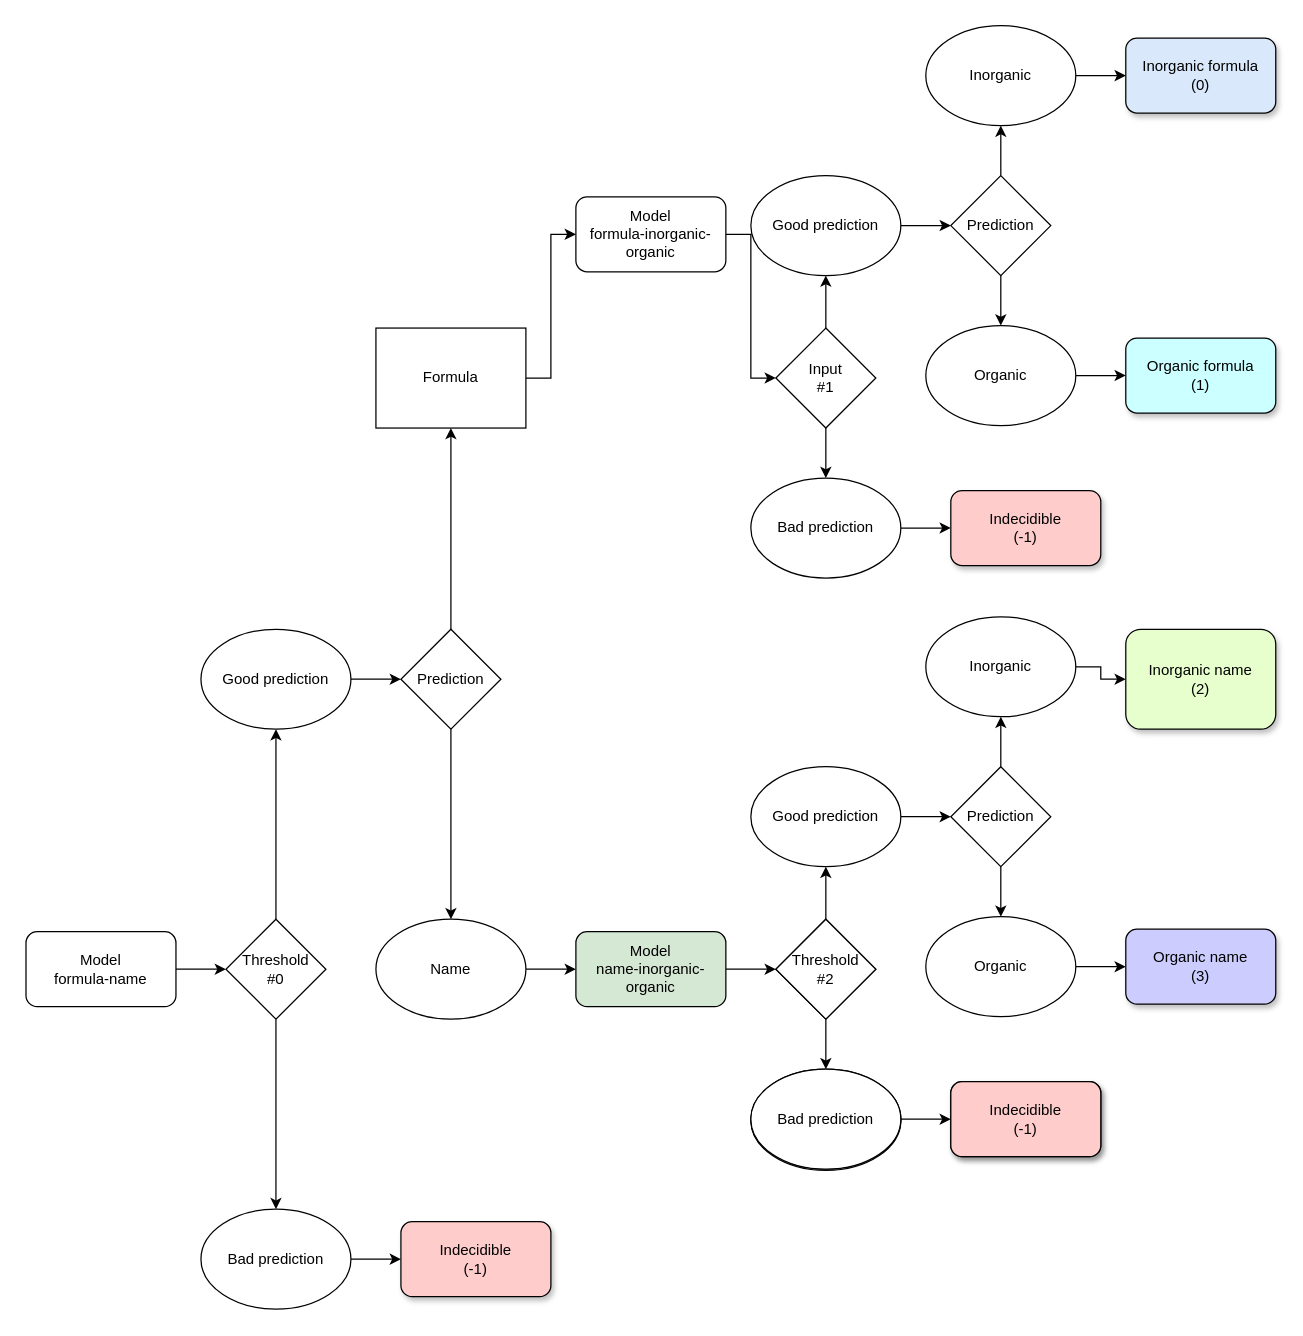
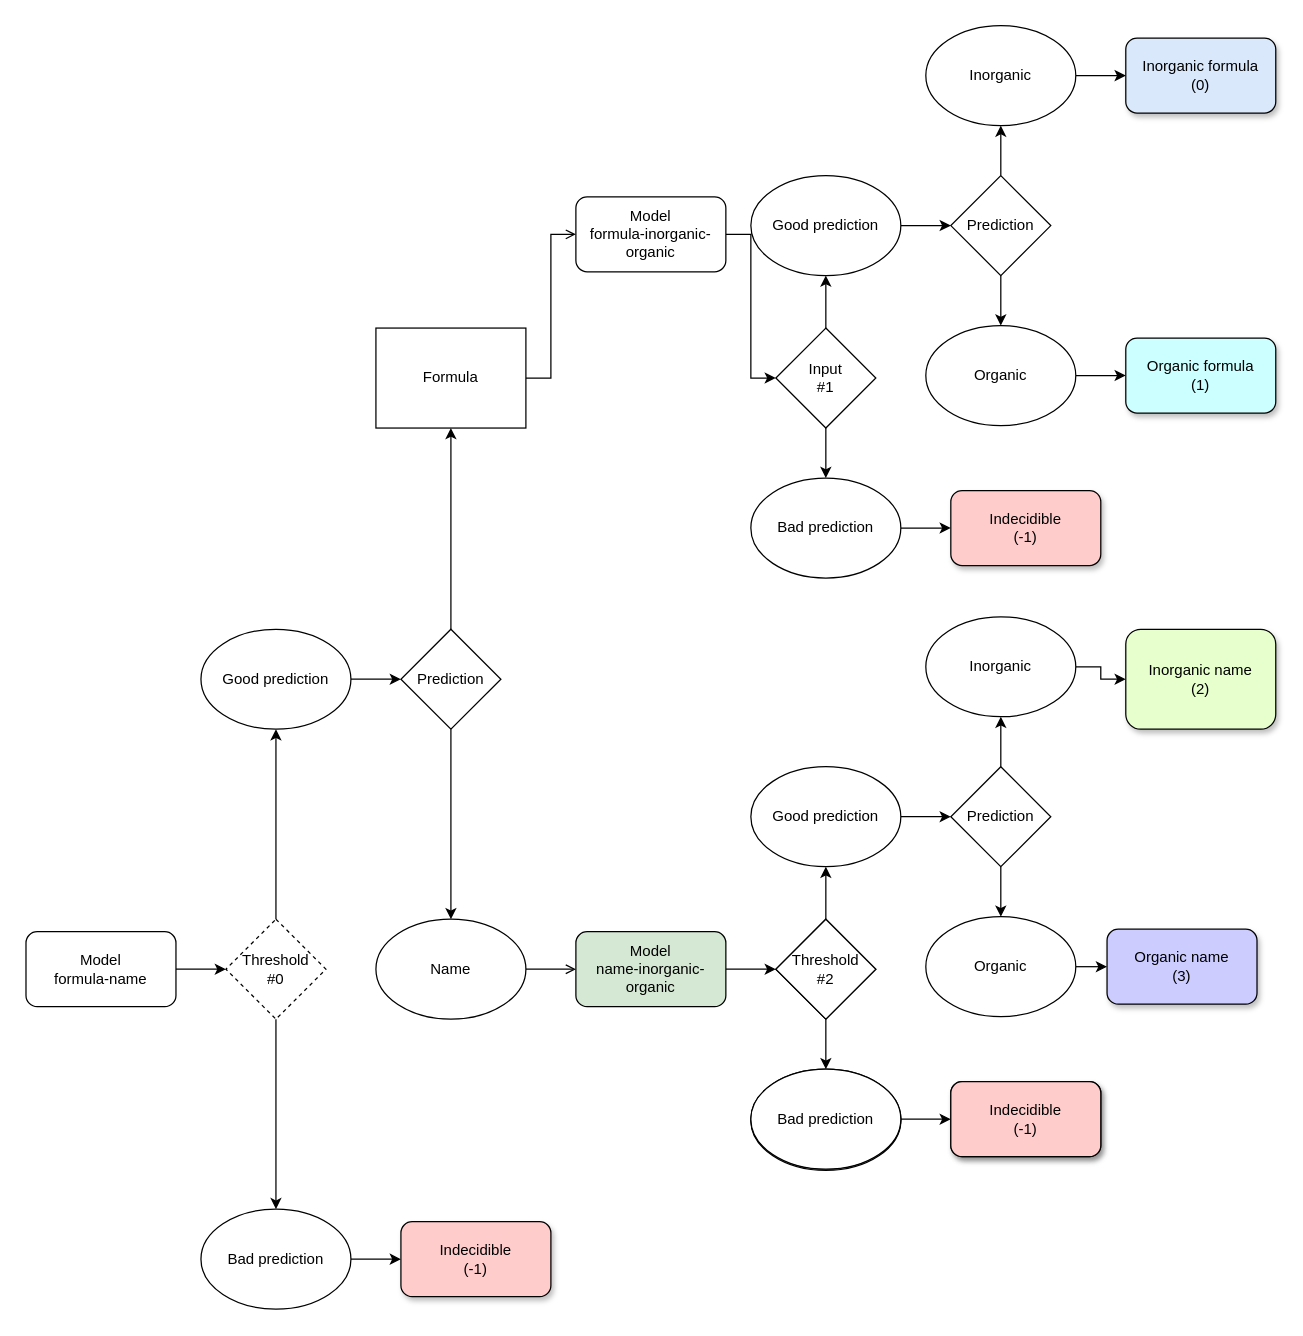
  <mxCell id="0" />
  <mxCell id="1" parent="0" />
  <mxCell id="2" style="edgeStyle=orthogonalEdgeStyle;rounded=0;orthogonalLoop=1;jettySize=auto;html=1;exitX=1;exitY=0.5;exitDx=0;exitDy=0;entryX=0;entryY=0.5;entryDx=0;entryDy=0;" edge="1" parent="1" source="3" target="5"><mxGeometry relative="1" as="geometry" /></mxCell>
  <mxCell id="3" value="Bad prediction" style="ellipse;whiteSpace=wrap;html=1;" vertex="1" parent="1"><mxGeometry x="160" y="967" width="120" height="80" as="geometry" /></mxCell>
  <mxCell id="4" value="Inorganic formula&lt;br&gt;(0)" style="rounded=1;whiteSpace=wrap;html=1;fillColor=#dae8fc;shadow=1;" vertex="1" parent="1"><mxGeometry x="900" y="30" width="120" height="60" as="geometry" /></mxCell>
  <mxCell id="5" value="Indecidible&lt;br&gt;(-1)" style="rounded=1;whiteSpace=wrap;html=1;fillColor=#FFCCCC;shadow=1;" vertex="1" parent="1"><mxGeometry x="320" y="977" width="120" height="60" as="geometry" /></mxCell>
  <mxCell id="6" style="edgeStyle=orthogonalEdgeStyle;rounded=0;orthogonalLoop=1;jettySize=auto;html=1;exitX=1;exitY=0.5;exitDx=0;exitDy=0;entryX=0;entryY=0.5;entryDx=0;entryDy=0;" edge="1" parent="1" source="7" target="21"><mxGeometry relative="1" as="geometry" /></mxCell>
  <mxCell id="7" value="Model&lt;br&gt;formula-name" style="rounded=1;whiteSpace=wrap;html=1;" vertex="1" parent="1"><mxGeometry x="20" y="745" width="120" height="60" as="geometry" /></mxCell>
  <mxCell id="8" style="edgeStyle=orthogonalEdgeStyle;rounded=0;orthogonalLoop=1;jettySize=auto;html=1;exitX=1;exitY=0.5;exitDx=0;exitDy=0;entryX=0;entryY=0.5;entryDx=0;entryDy=0;" edge="1" parent="1" source="9" target="28"><mxGeometry relative="1" as="geometry" /></mxCell>
  <mxCell id="9" value="Model&lt;br&gt;formula-inorganic-organic" style="rounded=1;whiteSpace=wrap;html=1;" vertex="1" parent="1"><mxGeometry x="460" y="157" width="120" height="60" as="geometry" /></mxCell>
  <mxCell id="10" style="edgeStyle=orthogonalEdgeStyle;rounded=0;orthogonalLoop=1;jettySize=auto;html=1;exitX=1;exitY=0.5;exitDx=0;exitDy=0;entryX=0;entryY=0.5;entryDx=0;entryDy=0;" edge="1" parent="1" source="11" target="34"><mxGeometry relative="1" as="geometry" /></mxCell>
  <mxCell id="11" value="Model&lt;br&gt;name-inorganic-organic" style="rounded=1;whiteSpace=wrap;html=1;fillColor=#d5e8d4;" vertex="1" parent="1"><mxGeometry x="460" y="745" width="120" height="60" as="geometry" /></mxCell>
  <mxCell id="12" style="edgeStyle=orthogonalEdgeStyle;rounded=0;orthogonalLoop=1;jettySize=auto;html=1;exitX=0.5;exitY=1;exitDx=0;exitDy=0;" edge="1" parent="1" source="14" target="18"><mxGeometry relative="1" as="geometry" /></mxCell>
  <mxCell id="13" style="edgeStyle=orthogonalEdgeStyle;rounded=0;orthogonalLoop=1;jettySize=auto;html=1;exitX=0.5;exitY=0;exitDx=0;exitDy=0;entryX=0.5;entryY=1;entryDx=0;entryDy=0;" edge="1" parent="1" source="14" target="16"><mxGeometry relative="1" as="geometry" /></mxCell>
  <mxCell id="14" value="Prediction" style="rhombus;whiteSpace=wrap;html=1;" vertex="1" parent="1"><mxGeometry x="320" y="503" width="80" height="80" as="geometry" /></mxCell>
- <mxCell id="15" style="edgeStyle=orthogonalEdgeStyle;rounded=0;orthogonalLoop=1;jettySize=auto;html=1;exitX=1;exitY=0.5;exitDx=0;exitDy=0;entryX=0;entryY=0.5;entryDx=0;entryDy=0;" edge="1" parent="1" source="16" target="9"><mxGeometry relative="1" as="geometry" /></mxCell>
+ <mxCell id="15" style="edgeStyle=orthogonalEdgeStyle;rounded=0;orthogonalLoop=1;jettySize=auto;html=1;exitX=1;exitY=0.5;exitDx=0;exitDy=0;entryX=0;entryY=0.5;entryDx=0;entryDy=0;endArrow=open;" edge="1" parent="1" source="16" target="9"><mxGeometry relative="1" as="geometry" /></mxCell>
  <mxCell id="16" value="Formula" style="whiteSpace=wrap;html=1;rounded=0;" vertex="1" parent="1"><mxGeometry x="300" y="262" width="120" height="80" as="geometry" /></mxCell>
- <mxCell id="17" style="edgeStyle=orthogonalEdgeStyle;rounded=0;orthogonalLoop=1;jettySize=auto;html=1;exitX=1;exitY=0.5;exitDx=0;exitDy=0;entryX=0;entryY=0.5;entryDx=0;entryDy=0;" edge="1" parent="1" source="18" target="11"><mxGeometry relative="1" as="geometry" /></mxCell>
+ <mxCell id="17" style="edgeStyle=orthogonalEdgeStyle;rounded=0;orthogonalLoop=1;jettySize=auto;html=1;exitX=1;exitY=0.5;exitDx=0;exitDy=0;entryX=0;entryY=0.5;entryDx=0;entryDy=0;endArrow=open;" edge="1" parent="1" source="18" target="11"><mxGeometry relative="1" as="geometry" /></mxCell>
  <mxCell id="18" value="Name" style="ellipse;whiteSpace=wrap;html=1;" vertex="1" parent="1"><mxGeometry x="300" y="735" width="120" height="80" as="geometry" /></mxCell>
  <mxCell id="19" style="edgeStyle=orthogonalEdgeStyle;rounded=0;orthogonalLoop=1;jettySize=auto;html=1;exitX=0.5;exitY=1;exitDx=0;exitDy=0;entryX=0.5;entryY=0;entryDx=0;entryDy=0;" edge="1" parent="1" source="21" target="3"><mxGeometry relative="1" as="geometry" /></mxCell>
  <mxCell id="20" style="edgeStyle=orthogonalEdgeStyle;rounded=0;orthogonalLoop=1;jettySize=auto;html=1;exitX=0.5;exitY=0;exitDx=0;exitDy=0;entryX=0.5;entryY=1;entryDx=0;entryDy=0;" edge="1" parent="1" source="21" target="23"><mxGeometry relative="1" as="geometry" /></mxCell>
- <mxCell id="21" value="Threshold&lt;br&gt;#0" style="rhombus;whiteSpace=wrap;html=1;" vertex="1" parent="1"><mxGeometry x="180" y="735" width="80" height="80" as="geometry" /></mxCell>
+ <mxCell id="21" value="Threshold&lt;br&gt;#0" style="rhombus;whiteSpace=wrap;html=1;dashed=1;" vertex="1" parent="1"><mxGeometry x="180" y="735" width="80" height="80" as="geometry" /></mxCell>
  <mxCell id="22" style="edgeStyle=orthogonalEdgeStyle;rounded=0;orthogonalLoop=1;jettySize=auto;html=1;exitX=1;exitY=0.5;exitDx=0;exitDy=0;entryX=0;entryY=0.5;entryDx=0;entryDy=0;" edge="1" parent="1" source="23" target="14"><mxGeometry relative="1" as="geometry" /></mxCell>
  <mxCell id="23" value="Good prediction" style="ellipse;whiteSpace=wrap;html=1;" vertex="1" parent="1"><mxGeometry x="160" y="503" width="120" height="80" as="geometry" /></mxCell>
  <mxCell id="24" style="edgeStyle=orthogonalEdgeStyle;rounded=0;orthogonalLoop=1;jettySize=auto;html=1;exitX=1;exitY=0.5;exitDx=0;exitDy=0;entryX=0;entryY=0.5;entryDx=0;entryDy=0;" edge="1" parent="1" source="25" target="40"><mxGeometry relative="1" as="geometry" /></mxCell>
  <mxCell id="25" value="Bad prediction" style="ellipse;whiteSpace=wrap;html=1;" vertex="1" parent="1"><mxGeometry x="600" y="382" width="120" height="80" as="geometry" /></mxCell>
  <mxCell id="26" style="edgeStyle=orthogonalEdgeStyle;rounded=0;orthogonalLoop=1;jettySize=auto;html=1;exitX=0.5;exitY=0;exitDx=0;exitDy=0;entryX=0.5;entryY=1;entryDx=0;entryDy=0;" edge="1" parent="1" source="28" target="30"><mxGeometry relative="1" as="geometry" /></mxCell>
  <mxCell id="27" style="edgeStyle=orthogonalEdgeStyle;rounded=0;orthogonalLoop=1;jettySize=auto;html=1;exitX=0.5;exitY=1;exitDx=0;exitDy=0;entryX=0.5;entryY=0;entryDx=0;entryDy=0;" edge="1" parent="1" source="28" target="25"><mxGeometry relative="1" as="geometry" /></mxCell>
  <mxCell id="28" value="Input&lt;br&gt;#1" style="rhombus;whiteSpace=wrap;html=1;" vertex="1" parent="1"><mxGeometry x="620" y="262" width="80" height="80" as="geometry" /></mxCell>
  <mxCell id="29" style="edgeStyle=orthogonalEdgeStyle;rounded=0;orthogonalLoop=1;jettySize=auto;html=1;exitX=1;exitY=0.5;exitDx=0;exitDy=0;entryX=0;entryY=0.5;entryDx=0;entryDy=0;" edge="1" parent="1" source="30" target="43"><mxGeometry relative="1" as="geometry" /></mxCell>
  <mxCell id="30" value="Good prediction" style="ellipse;whiteSpace=wrap;html=1;" vertex="1" parent="1"><mxGeometry x="600" y="140" width="120" height="80" as="geometry" /></mxCell>
  <mxCell id="31" value="Bad prediction" style="ellipse;whiteSpace=wrap;html=1;" vertex="1" parent="1"><mxGeometry x="600" y="856" width="120" height="80" as="geometry" /></mxCell>
  <mxCell id="32" style="edgeStyle=orthogonalEdgeStyle;rounded=0;orthogonalLoop=1;jettySize=auto;html=1;exitX=0.5;exitY=0;exitDx=0;exitDy=0;entryX=0.5;entryY=1;entryDx=0;entryDy=0;" edge="1" parent="1" source="34" target="36"><mxGeometry relative="1" as="geometry" /></mxCell>
  <mxCell id="33" style="edgeStyle=orthogonalEdgeStyle;rounded=0;orthogonalLoop=1;jettySize=auto;html=1;exitX=0.5;exitY=1;exitDx=0;exitDy=0;entryX=0.5;entryY=0;entryDx=0;entryDy=0;" edge="1" parent="1" source="34" target="38"><mxGeometry relative="1" as="geometry" /></mxCell>
  <mxCell id="34" value="Threshold&lt;br&gt;#2" style="rhombus;whiteSpace=wrap;html=1;" vertex="1" parent="1"><mxGeometry x="620" y="735" width="80" height="80" as="geometry" /></mxCell>
  <mxCell id="35" style="edgeStyle=orthogonalEdgeStyle;rounded=0;orthogonalLoop=1;jettySize=auto;html=1;exitX=1;exitY=0.5;exitDx=0;exitDy=0;entryX=0;entryY=0.5;entryDx=0;entryDy=0;" edge="1" parent="1" source="36" target="50"><mxGeometry relative="1" as="geometry" /></mxCell>
  <mxCell id="36" value="Good prediction" style="ellipse;whiteSpace=wrap;html=1;" vertex="1" parent="1"><mxGeometry x="600" y="613" width="120" height="80" as="geometry" /></mxCell>
  <mxCell id="37" style="edgeStyle=orthogonalEdgeStyle;rounded=0;orthogonalLoop=1;jettySize=auto;html=1;exitX=1;exitY=0.5;exitDx=0;exitDy=0;entryX=0;entryY=0.5;entryDx=0;entryDy=0;" edge="1" parent="1" source="38" target="39"><mxGeometry relative="1" as="geometry" /></mxCell>
  <mxCell id="38" value="Bad prediction" style="ellipse;whiteSpace=wrap;html=1;" vertex="1" parent="1"><mxGeometry x="600" y="855" width="120" height="80" as="geometry" /></mxCell>
  <mxCell id="39" value="Indecidible&lt;br&gt;(-1)" style="rounded=1;whiteSpace=wrap;html=1;fillColor=#FFCCCC;shadow=1;" vertex="1" parent="1"><mxGeometry x="760" y="865" width="120" height="60" as="geometry" /></mxCell>
  <mxCell id="40" value="Indecidible&lt;br&gt;(-1)" style="rounded=1;whiteSpace=wrap;html=1;fillColor=#FFCCCC;shadow=1;" vertex="1" parent="1"><mxGeometry x="760" y="392" width="120" height="60" as="geometry" /></mxCell>
  <mxCell id="41" style="edgeStyle=orthogonalEdgeStyle;rounded=0;orthogonalLoop=1;jettySize=auto;html=1;exitX=0.5;exitY=0;exitDx=0;exitDy=0;entryX=0.5;entryY=1;entryDx=0;entryDy=0;" edge="1" parent="1" source="43" target="45"><mxGeometry relative="1" as="geometry" /></mxCell>
  <mxCell id="42" style="edgeStyle=orthogonalEdgeStyle;rounded=0;orthogonalLoop=1;jettySize=auto;html=1;exitX=0.5;exitY=1;exitDx=0;exitDy=0;entryX=0.5;entryY=0;entryDx=0;entryDy=0;" edge="1" parent="1" source="43" target="47"><mxGeometry relative="1" as="geometry" /></mxCell>
  <mxCell id="43" value="Prediction" style="rhombus;whiteSpace=wrap;html=1;" vertex="1" parent="1"><mxGeometry x="760" y="140" width="80" height="80" as="geometry" /></mxCell>
  <mxCell id="44" style="edgeStyle=orthogonalEdgeStyle;rounded=0;orthogonalLoop=1;jettySize=auto;html=1;exitX=1;exitY=0.5;exitDx=0;exitDy=0;entryX=0;entryY=0.5;entryDx=0;entryDy=0;" edge="1" parent="1" source="45" target="4"><mxGeometry relative="1" as="geometry" /></mxCell>
  <mxCell id="45" value="Inorganic" style="ellipse;whiteSpace=wrap;html=1;" vertex="1" parent="1"><mxGeometry x="740" y="20" width="120" height="80" as="geometry" /></mxCell>
  <mxCell id="46" style="edgeStyle=orthogonalEdgeStyle;rounded=0;orthogonalLoop=1;jettySize=auto;html=1;exitX=1;exitY=0.5;exitDx=0;exitDy=0;entryX=0;entryY=0.5;entryDx=0;entryDy=0;" edge="1" parent="1" source="47" target="58"><mxGeometry relative="1" as="geometry" /></mxCell>
  <mxCell id="47" value="Organic" style="ellipse;whiteSpace=wrap;html=1;" vertex="1" parent="1"><mxGeometry x="740" y="260" width="120" height="80" as="geometry" /></mxCell>
  <mxCell id="48" style="edgeStyle=orthogonalEdgeStyle;rounded=0;orthogonalLoop=1;jettySize=auto;html=1;exitX=0.5;exitY=0;exitDx=0;exitDy=0;entryX=0.5;entryY=1;entryDx=0;entryDy=0;" edge="1" parent="1" source="50" target="52"><mxGeometry relative="1" as="geometry" /></mxCell>
  <mxCell id="49" style="edgeStyle=orthogonalEdgeStyle;rounded=0;orthogonalLoop=1;jettySize=auto;html=1;exitX=0.5;exitY=1;exitDx=0;exitDy=0;entryX=0.5;entryY=0;entryDx=0;entryDy=0;" edge="1" parent="1" source="50" target="54"><mxGeometry relative="1" as="geometry" /></mxCell>
  <mxCell id="50" value="Prediction" style="rhombus;whiteSpace=wrap;html=1;" vertex="1" parent="1"><mxGeometry x="760" y="613" width="80" height="80" as="geometry" /></mxCell>
  <mxCell id="51" style="edgeStyle=orthogonalEdgeStyle;rounded=0;orthogonalLoop=1;jettySize=auto;html=1;exitX=1;exitY=0.5;exitDx=0;exitDy=0;entryX=0;entryY=0.5;entryDx=0;entryDy=0;" edge="1" parent="1" source="52" target="59"><mxGeometry relative="1" as="geometry" /></mxCell>
  <mxCell id="52" value="Inorganic" style="ellipse;whiteSpace=wrap;html=1;" vertex="1" parent="1"><mxGeometry x="740" y="493" width="120" height="80" as="geometry" /></mxCell>
  <mxCell id="53" style="edgeStyle=orthogonalEdgeStyle;rounded=0;orthogonalLoop=1;jettySize=auto;html=1;exitX=1;exitY=0.5;exitDx=0;exitDy=0;entryX=0;entryY=0.5;entryDx=0;entryDy=0;" edge="1" parent="1" source="54" target="60"><mxGeometry relative="1" as="geometry" /></mxCell>
  <mxCell id="54" value="Organic" style="ellipse;whiteSpace=wrap;html=1;" vertex="1" parent="1"><mxGeometry x="740" y="733" width="120" height="80" as="geometry" /></mxCell>
  <mxCell id="55" value="Indecidible&lt;br&gt;(-1)" style="rounded=1;whiteSpace=wrap;html=1;fillColor=#FFCCCC;shadow=1;" vertex="1" parent="1"><mxGeometry x="760" y="865" width="120" height="60" as="geometry" /></mxCell>
  <mxCell id="56" value="Bad prediction" style="ellipse;whiteSpace=wrap;html=1;" vertex="1" parent="1"><mxGeometry x="600" y="855" width="120" height="80" as="geometry" /></mxCell>
  <mxCell id="57" value="Threshold&lt;br&gt;#2" style="rhombus;whiteSpace=wrap;html=1;" vertex="1" parent="1"><mxGeometry x="620" y="735" width="80" height="80" as="geometry" /></mxCell>
  <mxCell id="58" value="Organic formula&lt;br style=&quot;border-color: var(--border-color);&quot;&gt;(1)" style="rounded=1;whiteSpace=wrap;html=1;fillColor=#CCFFFF;shadow=1;" vertex="1" parent="1"><mxGeometry x="900" y="270" width="120" height="60" as="geometry" /></mxCell>
  <mxCell id="59" value="Inorganic name&lt;br style=&quot;border-color: var(--border-color);&quot;&gt;(2)" style="rounded=1;whiteSpace=wrap;html=1;fillColor=#E6FFCC;shadow=1;" vertex="1" parent="1"><mxGeometry x="900" y="503" width="120" height="80" as="geometry" /></mxCell>
- <mxCell id="60" value="Organic name&lt;br style=&quot;border-color: var(--border-color);&quot;&gt;(3)" style="rounded=1;whiteSpace=wrap;html=1;fillColor=#CCCCFF;shadow=1;" vertex="1" parent="1"><mxGeometry x="900" y="743" width="120" height="60" as="geometry" /></mxCell>
+ <mxCell id="60" value="Organic name&lt;br style=&quot;border-color: var(--border-color);&quot;&gt;(3)" style="rounded=1;whiteSpace=wrap;html=1;fillColor=#CCCCFF;shadow=1;" vertex="1" parent="1"><mxGeometry x="885" y="743" width="120" height="60" as="geometry" /></mxCell>
